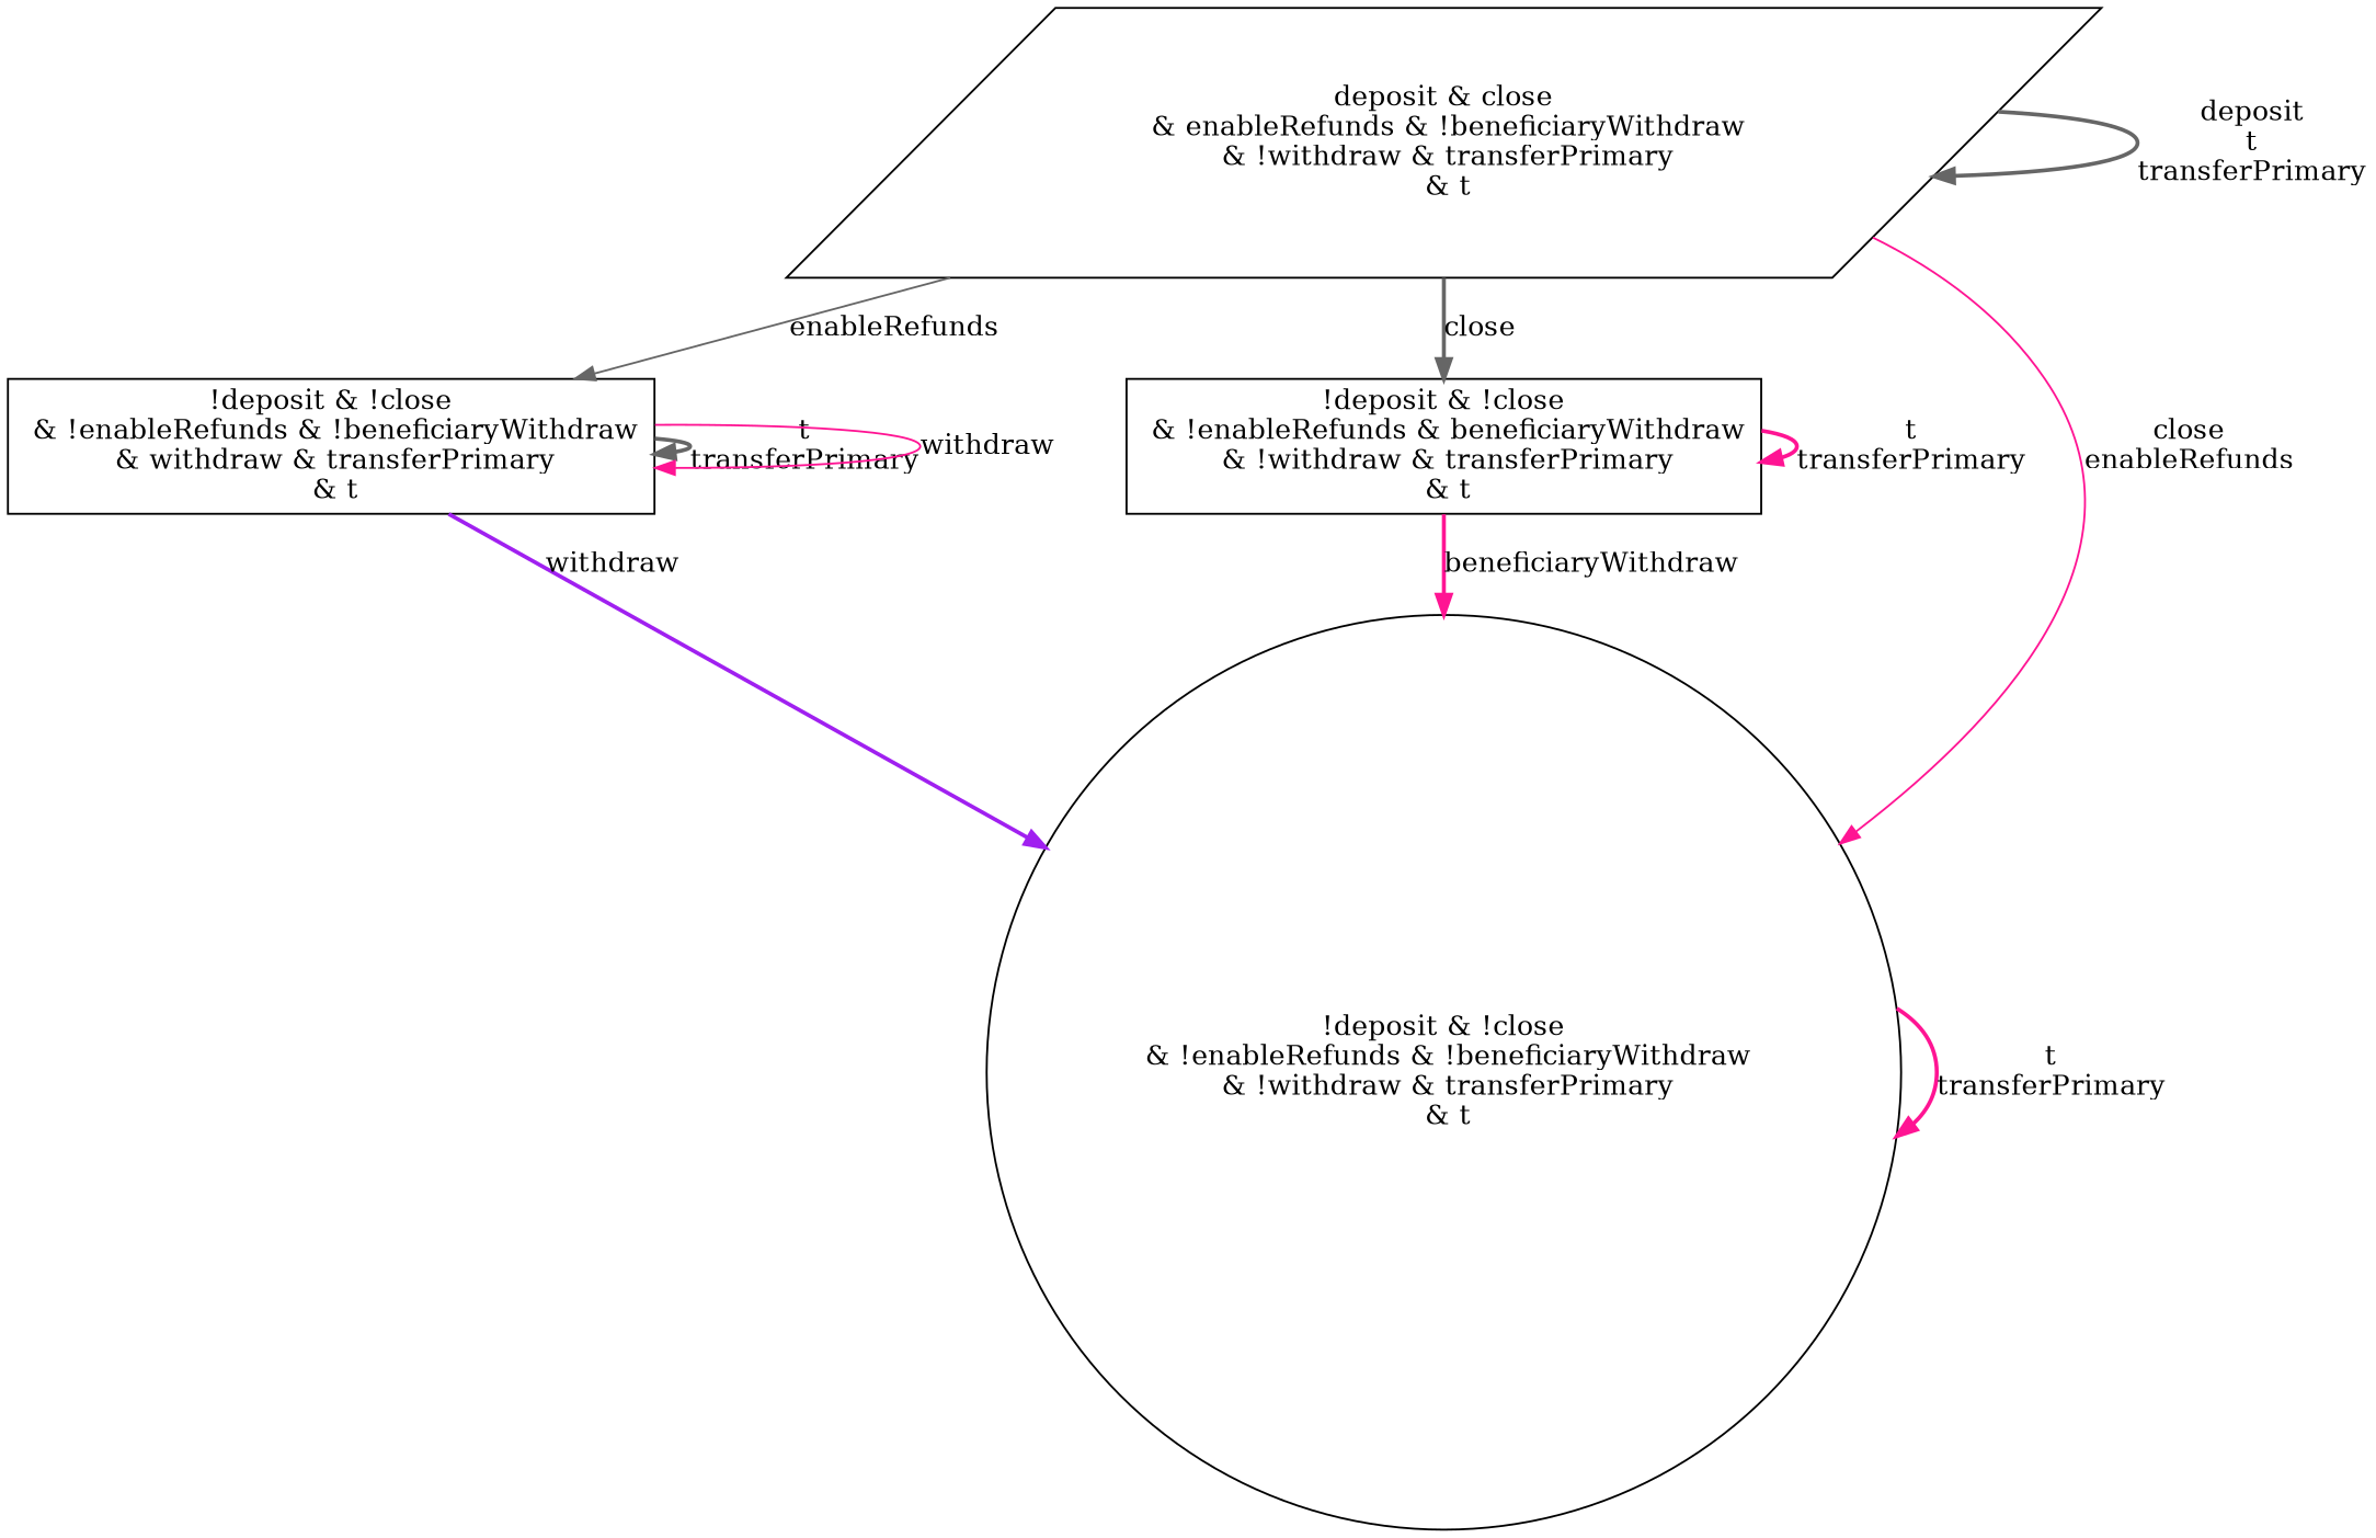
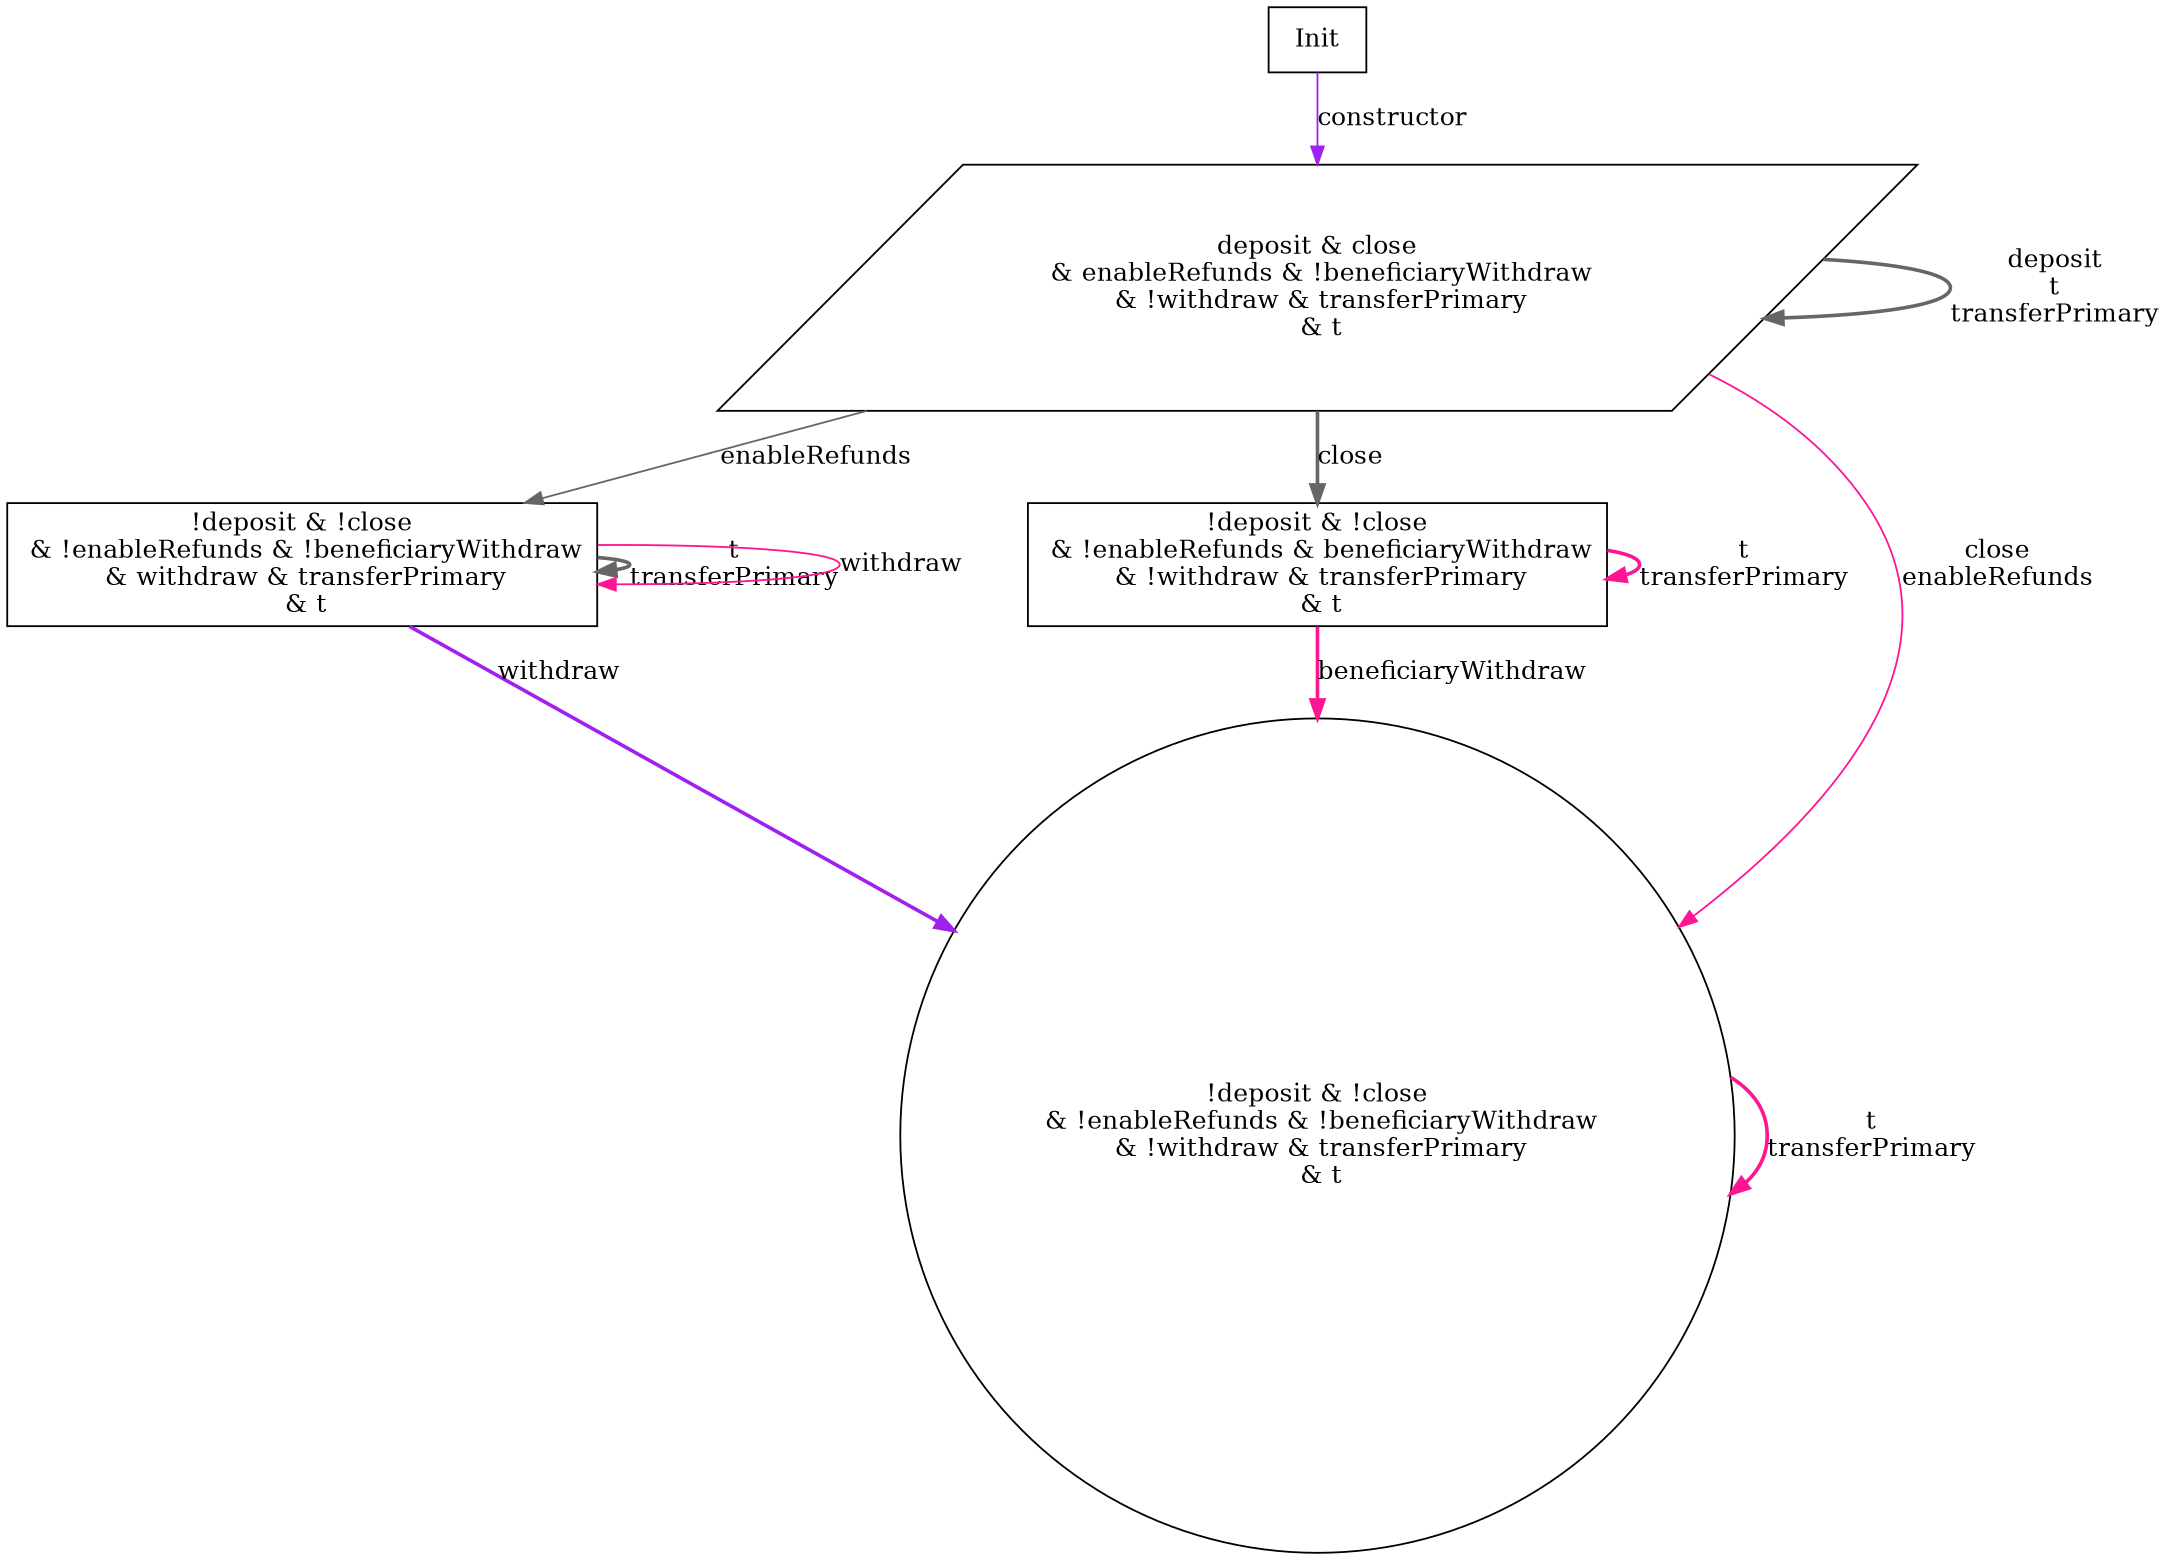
  digraph {
    node [shape=box]
    edge [color=deeppink style=bold]
+   n1 [label=Init]
    n2 [label="deposit & close\n & enableRefunds & !beneficiaryWithdraw\n & !withdraw & transferPrimary\n & t" shape=parallelogram]
    n3 [label="!deposit & !close\n & !enableRefunds & !beneficiaryWithdraw\n & withdraw & transferPrimary\n & t"]
    n4 [label="!deposit & !close\n & !enableRefunds & beneficiaryWithdraw\n & !withdraw & transferPrimary\n & t"]
    n5 [label="!deposit & !close\n & !enableRefunds & !beneficiaryWithdraw\n & !withdraw & transferPrimary\n & t" shape=circle]
+   n1 -> n2 [color=purple label=constructor style=solid]
    n2 -> n2 [color=gray40 label="deposit\nt\ntransferPrimary"]
    n2 -> n3 [color=gray40 label=enableRefunds style=solid]
    n2 -> n4 [color=gray40 label=close]
    n2 -> n5 [label="close\nenableRefunds" style=solid]
    n3 -> n3 [color=gray40 label="t\ntransferPrimary"]
    n3 -> n3 [label=withdraw style=solid]
    n3 -> n5 [color=purple label=withdraw]
    n4 -> n4 [label="t\ntransferPrimary"]
    n4 -> n5 [label=beneficiaryWithdraw]
    n5 -> n5 [label="t\ntransferPrimary"]
  }
